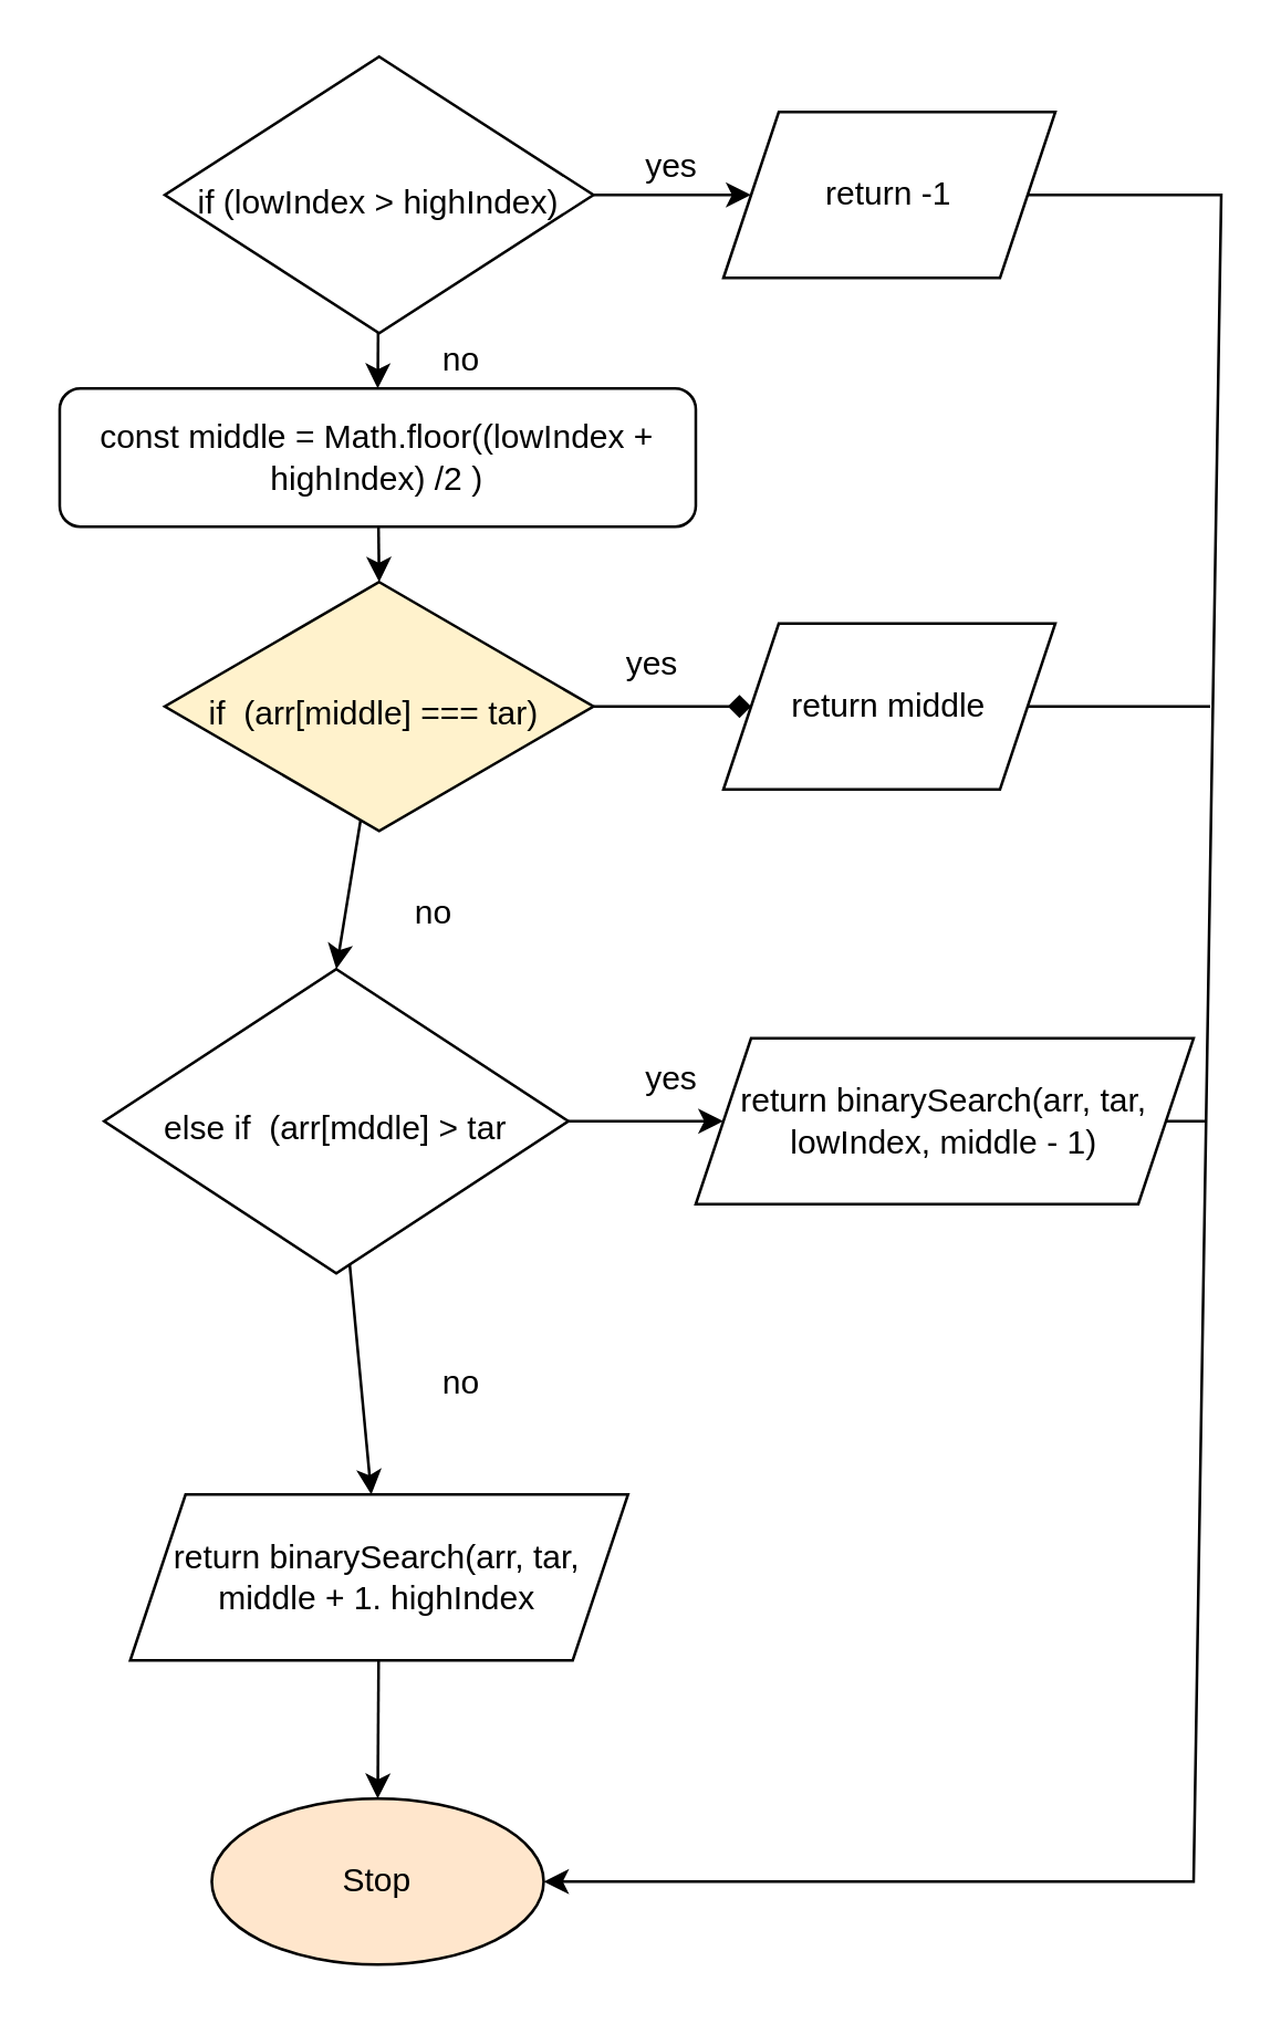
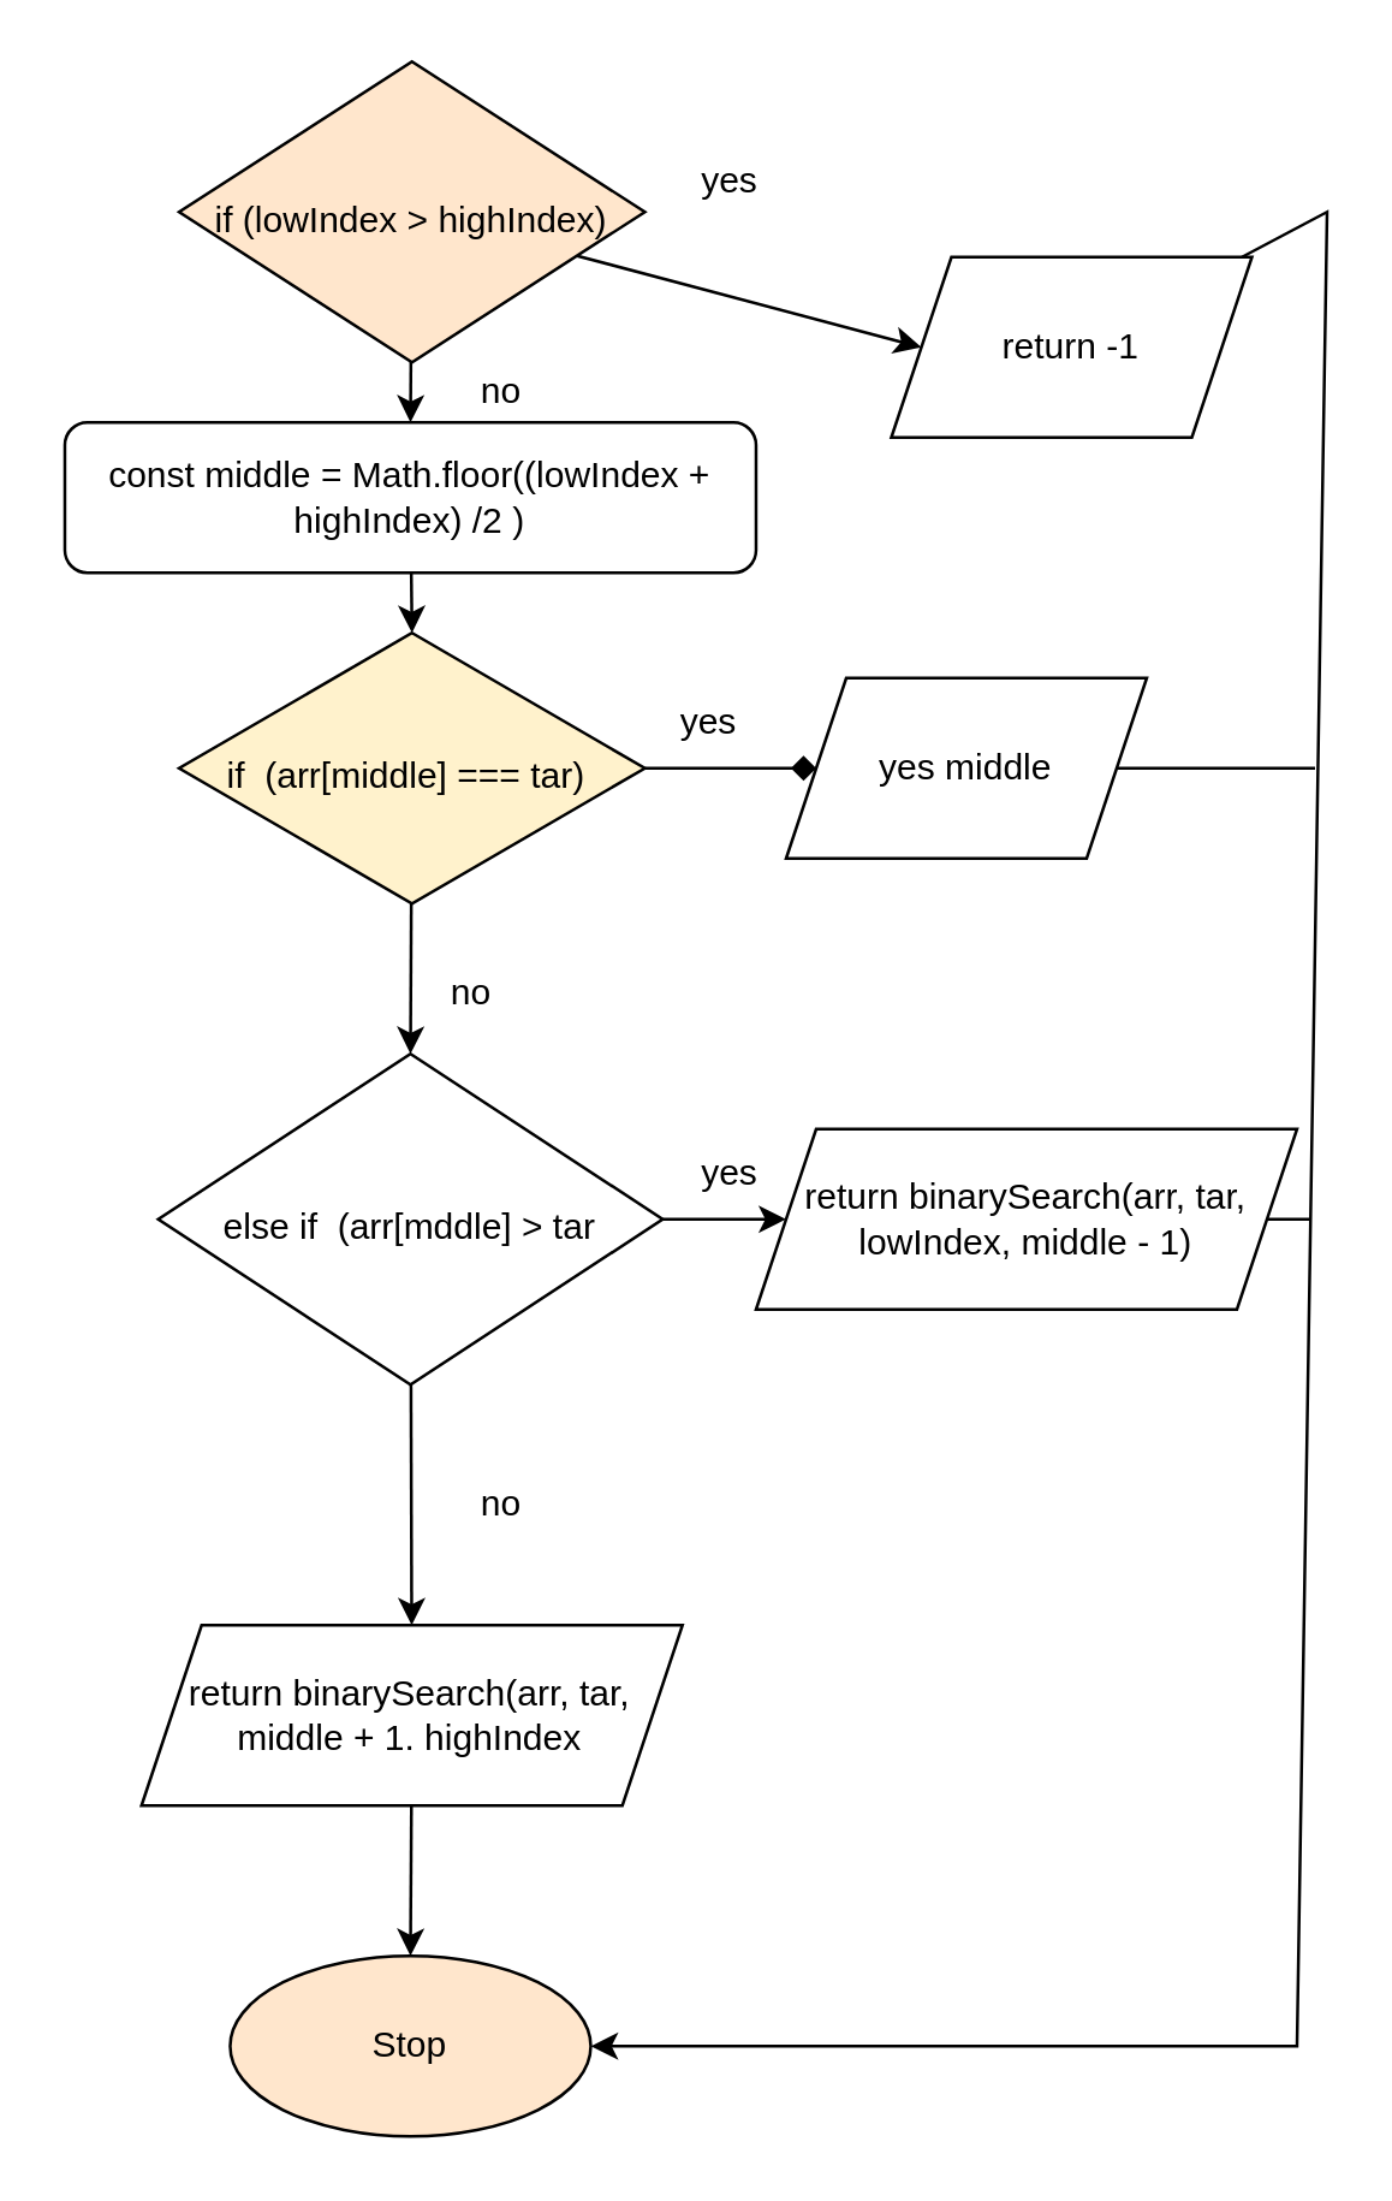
  <mxCell id="0" />
  <mxCell id="1" parent="0" />
  <mxCell id="2" value="Stop" style="ellipse;whiteSpace=wrap;html=1;fillColor=#ffe6cc;" vertex="1" parent="1"><mxGeometry x="75.99" y="650" width="120" height="60" as="geometry" /></mxCell>
  <mxCell id="3" style="edgeStyle=none;html=1;entryX=0;entryY=0.5;entryDx=0;entryDy=0;" edge="1" parent="1" source="5" target="19"><mxGeometry relative="1" as="geometry" /></mxCell>
  <mxCell id="4" style="edgeStyle=none;html=1;entryX=0.5;entryY=0;entryDx=0;entryDy=0;" edge="1" parent="1" source="5" target="21"><mxGeometry relative="1" as="geometry" /></mxCell>
- <mxCell id="5" value="&lt;font style=&quot;font-size: 12px&quot;&gt;if (lowIndex &amp;gt; highIndex)&lt;/font&gt;" style="rhombus;whiteSpace=wrap;html=1;fontSize=22;" vertex="1" parent="1"><mxGeometry x="59" y="20" width="155" height="100" as="geometry" /></mxCell>
+ <mxCell id="5" value="&lt;font style=&quot;font-size: 12px&quot;&gt;if (lowIndex &amp;gt; highIndex)&lt;/font&gt;" style="rhombus;whiteSpace=wrap;html=1;fontSize=22;fillColor=#ffe6cc;" vertex="1" parent="1"><mxGeometry x="59" y="20" width="155" height="100" as="geometry" /></mxCell>
  <mxCell id="6" value="no" style="text;html=1;align=center;verticalAlign=middle;resizable=0;points=[];autosize=1;strokeColor=none;fillColor=none;fontSize=12;" vertex="1" parent="1"><mxGeometry x="151" y="120" width="30" height="20" as="geometry" /></mxCell>
  <mxCell id="7" value="yes" style="text;html=1;align=center;verticalAlign=middle;resizable=0;points=[];autosize=1;strokeColor=none;fillColor=none;fontSize=12;" vertex="1" parent="1"><mxGeometry x="226.5" y="50" width="30" height="20" as="geometry" /></mxCell>
  <mxCell id="8" style="edgeStyle=none;html=1;entryX=0.5;entryY=0;entryDx=0;entryDy=0;" edge="1" parent="1" source="10" target="13"><mxGeometry relative="1" as="geometry" /></mxCell>
  <mxCell id="9" style="edgeStyle=none;html=1;entryX=0;entryY=0.5;entryDx=0;entryDy=0;endArrow=diamond;" edge="1" parent="1" source="10" target="23"><mxGeometry relative="1" as="geometry" /></mxCell>
  <mxCell id="10" value="&lt;font style=&quot;font-size: 12px&quot;&gt;if&amp;nbsp; (arr[middle] === tar)&amp;nbsp;&lt;/font&gt;" style="rhombus;whiteSpace=wrap;html=1;fontSize=22;fillColor=#fff2cc;" vertex="1" parent="1"><mxGeometry x="59" y="210" width="155" height="90" as="geometry" /></mxCell>
  <mxCell id="11" style="edgeStyle=none;html=1;entryX=0;entryY=0.5;entryDx=0;entryDy=0;" edge="1" parent="1" source="13" target="25"><mxGeometry relative="1" as="geometry" /></mxCell>
  <mxCell id="12" value="" style="edgeStyle=none;html=1;" edge="1" parent="1" source="13" target="27"><mxGeometry relative="1" as="geometry" /></mxCell>
- <mxCell id="13" value="&lt;font style=&quot;font-size: 12px&quot;&gt;else if&amp;nbsp; (arr[mddle] &amp;gt; tar&lt;/font&gt;" style="rhombus;whiteSpace=wrap;html=1;fontSize=22;" vertex="1" parent="1"><mxGeometry x="37.06" y="350" width="167.87" height="110" as="geometry" /></mxCell>
+ <mxCell id="13" value="&lt;font style=&quot;font-size: 12px&quot;&gt;else if&amp;nbsp; (arr[mddle] &amp;gt; tar&lt;/font&gt;" style="rhombus;whiteSpace=wrap;html=1;fontSize=22;" vertex="1" parent="1"><mxGeometry x="52.06" y="350" width="167.87" height="110" as="geometry" /></mxCell>
  <mxCell id="14" value="no" style="text;html=1;align=center;verticalAlign=middle;resizable=0;points=[];autosize=1;strokeColor=none;fillColor=none;fontSize=12;" vertex="1" parent="1"><mxGeometry x="141" y="320" width="30" height="20" as="geometry" /></mxCell>
  <mxCell id="15" value="no" style="text;html=1;align=center;verticalAlign=middle;resizable=0;points=[];autosize=1;strokeColor=none;fillColor=none;fontSize=12;" vertex="1" parent="1"><mxGeometry x="151" y="490" width="30" height="20" as="geometry" /></mxCell>
  <mxCell id="16" value="yes" style="text;html=1;align=center;verticalAlign=middle;resizable=0;points=[];autosize=1;strokeColor=none;fillColor=none;fontSize=12;" vertex="1" parent="1"><mxGeometry x="219.93" y="230" width="30" height="20" as="geometry" /></mxCell>
  <mxCell id="17" value="yes" style="text;html=1;align=center;verticalAlign=middle;resizable=0;points=[];autosize=1;strokeColor=none;fillColor=none;fontSize=12;" vertex="1" parent="1"><mxGeometry x="226.5" y="380" width="30" height="20" as="geometry" /></mxCell>
  <mxCell id="18" style="edgeStyle=none;html=1;entryX=1;entryY=0.5;entryDx=0;entryDy=0;rounded=0;" edge="1" parent="1" source="19" target="2"><mxGeometry relative="1" as="geometry"><Array as="points"><mxPoint x="441" y="70" /><mxPoint x="431" y="680" /></Array></mxGeometry></mxCell>
- <mxCell id="19" value="return -1" style="shape=parallelogram;perimeter=parallelogramPerimeter;whiteSpace=wrap;html=1;fixedSize=1;" vertex="1" parent="1"><mxGeometry x="261" y="40" width="120" height="60" as="geometry" /></mxCell>
+ <mxCell id="19" value="return -1" style="shape=parallelogram;perimeter=parallelogramPerimeter;whiteSpace=wrap;html=1;fixedSize=1;" vertex="1" parent="1"><mxGeometry x="296" y="85" width="120" height="60" as="geometry" /></mxCell>
  <mxCell id="20" style="edgeStyle=none;html=1;entryX=0.5;entryY=0;entryDx=0;entryDy=0;" edge="1" parent="1" source="21" target="10"><mxGeometry relative="1" as="geometry" /></mxCell>
  <mxCell id="21" value="const middle = Math.floor((lowIndex + highIndex) /2 )" style="rounded=1;whiteSpace=wrap;html=1;" vertex="1" parent="1"><mxGeometry x="20.99" y="140" width="230" height="50" as="geometry" /></mxCell>
  <mxCell id="22" style="edgeStyle=none;rounded=0;html=1;endArrow=none;endFill=0;" edge="1" parent="1" source="23"><mxGeometry relative="1" as="geometry"><mxPoint x="437" y="255" as="targetPoint" /></mxGeometry></mxCell>
- <mxCell id="23" value="return middle" style="shape=parallelogram;perimeter=parallelogramPerimeter;whiteSpace=wrap;html=1;fixedSize=1;" vertex="1" parent="1"><mxGeometry x="261" y="225" width="120" height="60" as="geometry" /></mxCell>
+ <mxCell id="23" value="yes middle" style="shape=parallelogram;perimeter=parallelogramPerimeter;whiteSpace=wrap;html=1;fixedSize=1;" vertex="1" parent="1"><mxGeometry x="261" y="225" width="120" height="60" as="geometry" /></mxCell>
  <mxCell id="24" style="edgeStyle=none;rounded=0;html=1;endArrow=none;endFill=0;" edge="1" parent="1" source="25"><mxGeometry relative="1" as="geometry"><mxPoint x="435" y="405" as="targetPoint" /></mxGeometry></mxCell>
  <mxCell id="25" value="return binarySearch(arr, tar, lowIndex, middle - 1)" style="shape=parallelogram;perimeter=parallelogramPerimeter;whiteSpace=wrap;html=1;fixedSize=1;" vertex="1" parent="1"><mxGeometry x="250.99" y="375" width="180.01" height="60" as="geometry" /></mxCell>
  <mxCell id="26" style="edgeStyle=none;html=1;entryX=0.5;entryY=0;entryDx=0;entryDy=0;" edge="1" parent="1" source="27" target="2"><mxGeometry relative="1" as="geometry" /></mxCell>
  <mxCell id="27" value="return binarySearch(arr, tar, middle + 1. highIndex" style="shape=parallelogram;perimeter=parallelogramPerimeter;whiteSpace=wrap;html=1;fixedSize=1;" vertex="1" parent="1"><mxGeometry x="46.49" y="540" width="180.01" height="60" as="geometry" /></mxCell>
